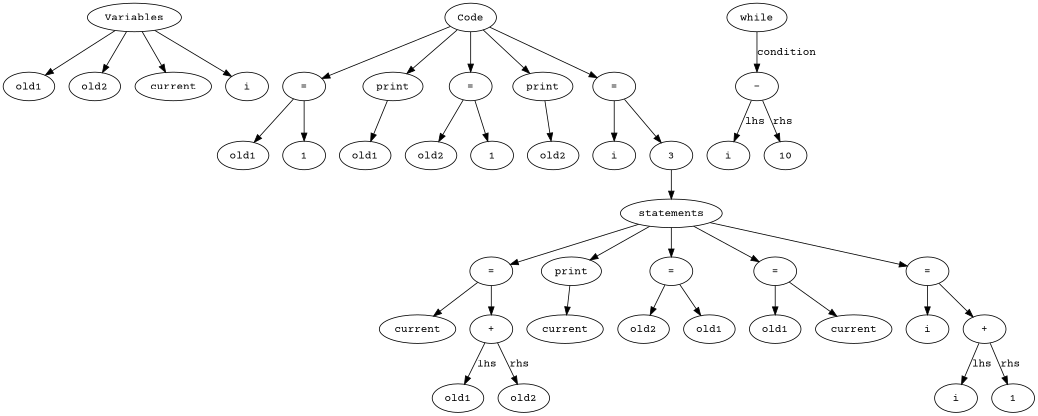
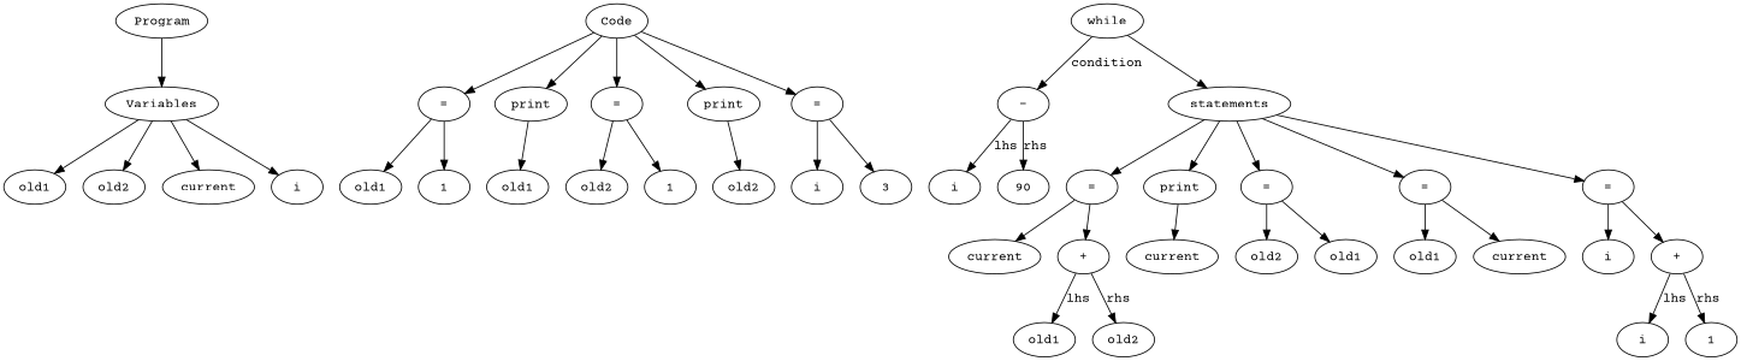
  digraph {
    fontname="Courier Prime"
    node [fontname="Courier Prime"]
    edge [fontname="Courier Prime"]
+   n1 [label=Program]
    n2 [label=Variables]
    n3 [label=old1]
    n4 [label=old2]
    n5 [label=current]
    n6 [label=i]
    n7 [label=Code]
    n8 [label="="]
    n9 [label=print]
    n10 [label="="]
    n11 [label=print]
    n12 [label="="]
    n13 [label=old1]
    n14 [label=1]
    n15 [label=old1]
    n16 [label=old2]
    n17 [label=1]
    n18 [label=old2]
    n19 [label=i]
    n20 [label=3]
    n21 [label=while]
    n22 [label="-"]
    n23 [label=statements]
    n24 [label=i]
-   n25 [label=10]
+   n25 [label=90]
    n26 [label="="]
    n27 [label=print]
    n28 [label="="]
    n29 [label="="]
    n30 [label="="]
    n31 [label=current]
    n32 [label="+"]
    n33 [label=current]
    n34 [label=old2]
    n35 [label=old1]
    n36 [label=old1]
    n37 [label=current]
    n38 [label=i]
    n39 [label="+"]
    n40 [label=old1]
    n41 [label=old2]
    n42 [label=i]
    n43 [label=1]
+   n1 -> n2
    n2 -> n3
    n2 -> n4
    n2 -> n5
    n2 -> n6
    n7 -> n8
    n7 -> n9
    n7 -> n10
    n7 -> n11
    n7 -> n12
    n8 -> n13
    n8 -> n14
    n9 -> n15
    n10 -> n16
    n10 -> n17
    n11 -> n18
    n12 -> n19
    n12 -> n20
    n21 -> n22 [label=condition]
-   n20 -> n23
+   n21 -> n23
    n22 -> n24 [label=lhs]
    n22 -> n25 [label=rhs]
    n23 -> n26
    n23 -> n27
    n23 -> n28
    n23 -> n29
    n23 -> n30
    n26 -> n31
    n26 -> n32
    n27 -> n33
    n28 -> n34
    n28 -> n35
    n29 -> n36
    n29 -> n37
    n30 -> n38
    n30 -> n39
    n32 -> n40 [label=lhs]
    n32 -> n41 [label=rhs]
    n39 -> n42 [label=lhs]
    n39 -> n43 [label=rhs]
  }
